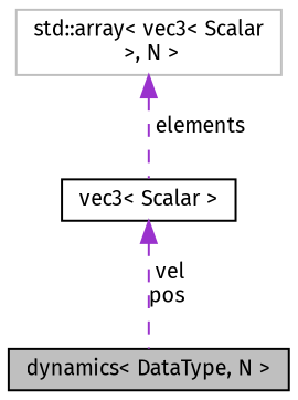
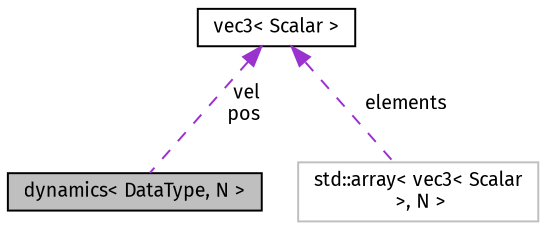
  digraph {
    fontname="Fira Sans"
    node [color=black fillcolor=white fontname="Fira Sans" fontsize=10 shape=record style=filled]
    edge [color=darkorchid3 dir=back fontname="Fira Sans" fontsize=10 labelfontname=Helvetica labelfontsize=10 style=dashed]
    n1 [fillcolor=grey75 fontcolor=black height=0.2 label="dynamics\< DataType, N \>" width=0.4]
    n2 [color=grey75 height=0.2 label="std::array\< vec3\< Scalar\l \>, N \>" width=0.4]
    n3 [height=0.2 label="vec3\< Scalar \>" width=0.4]
    n3 -> n1 [label=" vel\npos"]
-   n2 -> n3 [label=" elements"]
+   n3 -> n2 [label=" elements"]
  }
